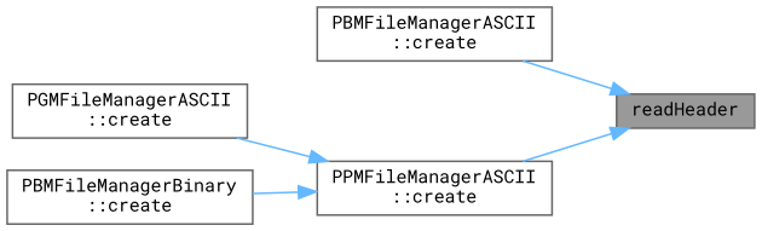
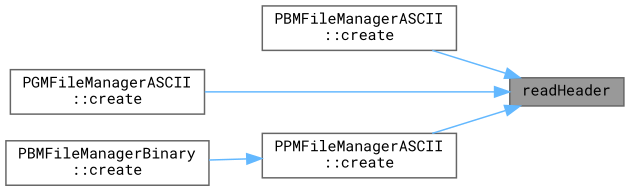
  digraph {
    fontname="Roboto Mono"
    rankdir=RL
    node [color=grey40 fillcolor=white fontname="Roboto Mono" fontsize=10 shape=box style=filled]
    edge [color=steelblue1 dir=back fontname="Roboto Mono" fontsize=10 labelfontname=Helvetica labelfontsize=10 style=solid]
    n1 [color=gray40 fillcolor=grey60 fontcolor=black height=0.2 label=readHeader width=0.4]
    n2 [height=0.2 label="PBMFileManagerASCII\l::create" width=0.4]
    n3 [height=0.2 label="PGMFileManagerASCII\l::create" width=0.4]
    n4 [height=0.2 label="PPMFileManagerASCII\l::create" width=0.4]
    n5 [height=0.2 label="PBMFileManagerBinary\l::create" width=0.4]
    n1 -> n2
-   n4 -> n3
+   n1 -> n3
    n1 -> n4
    n4 -> n5
  }
